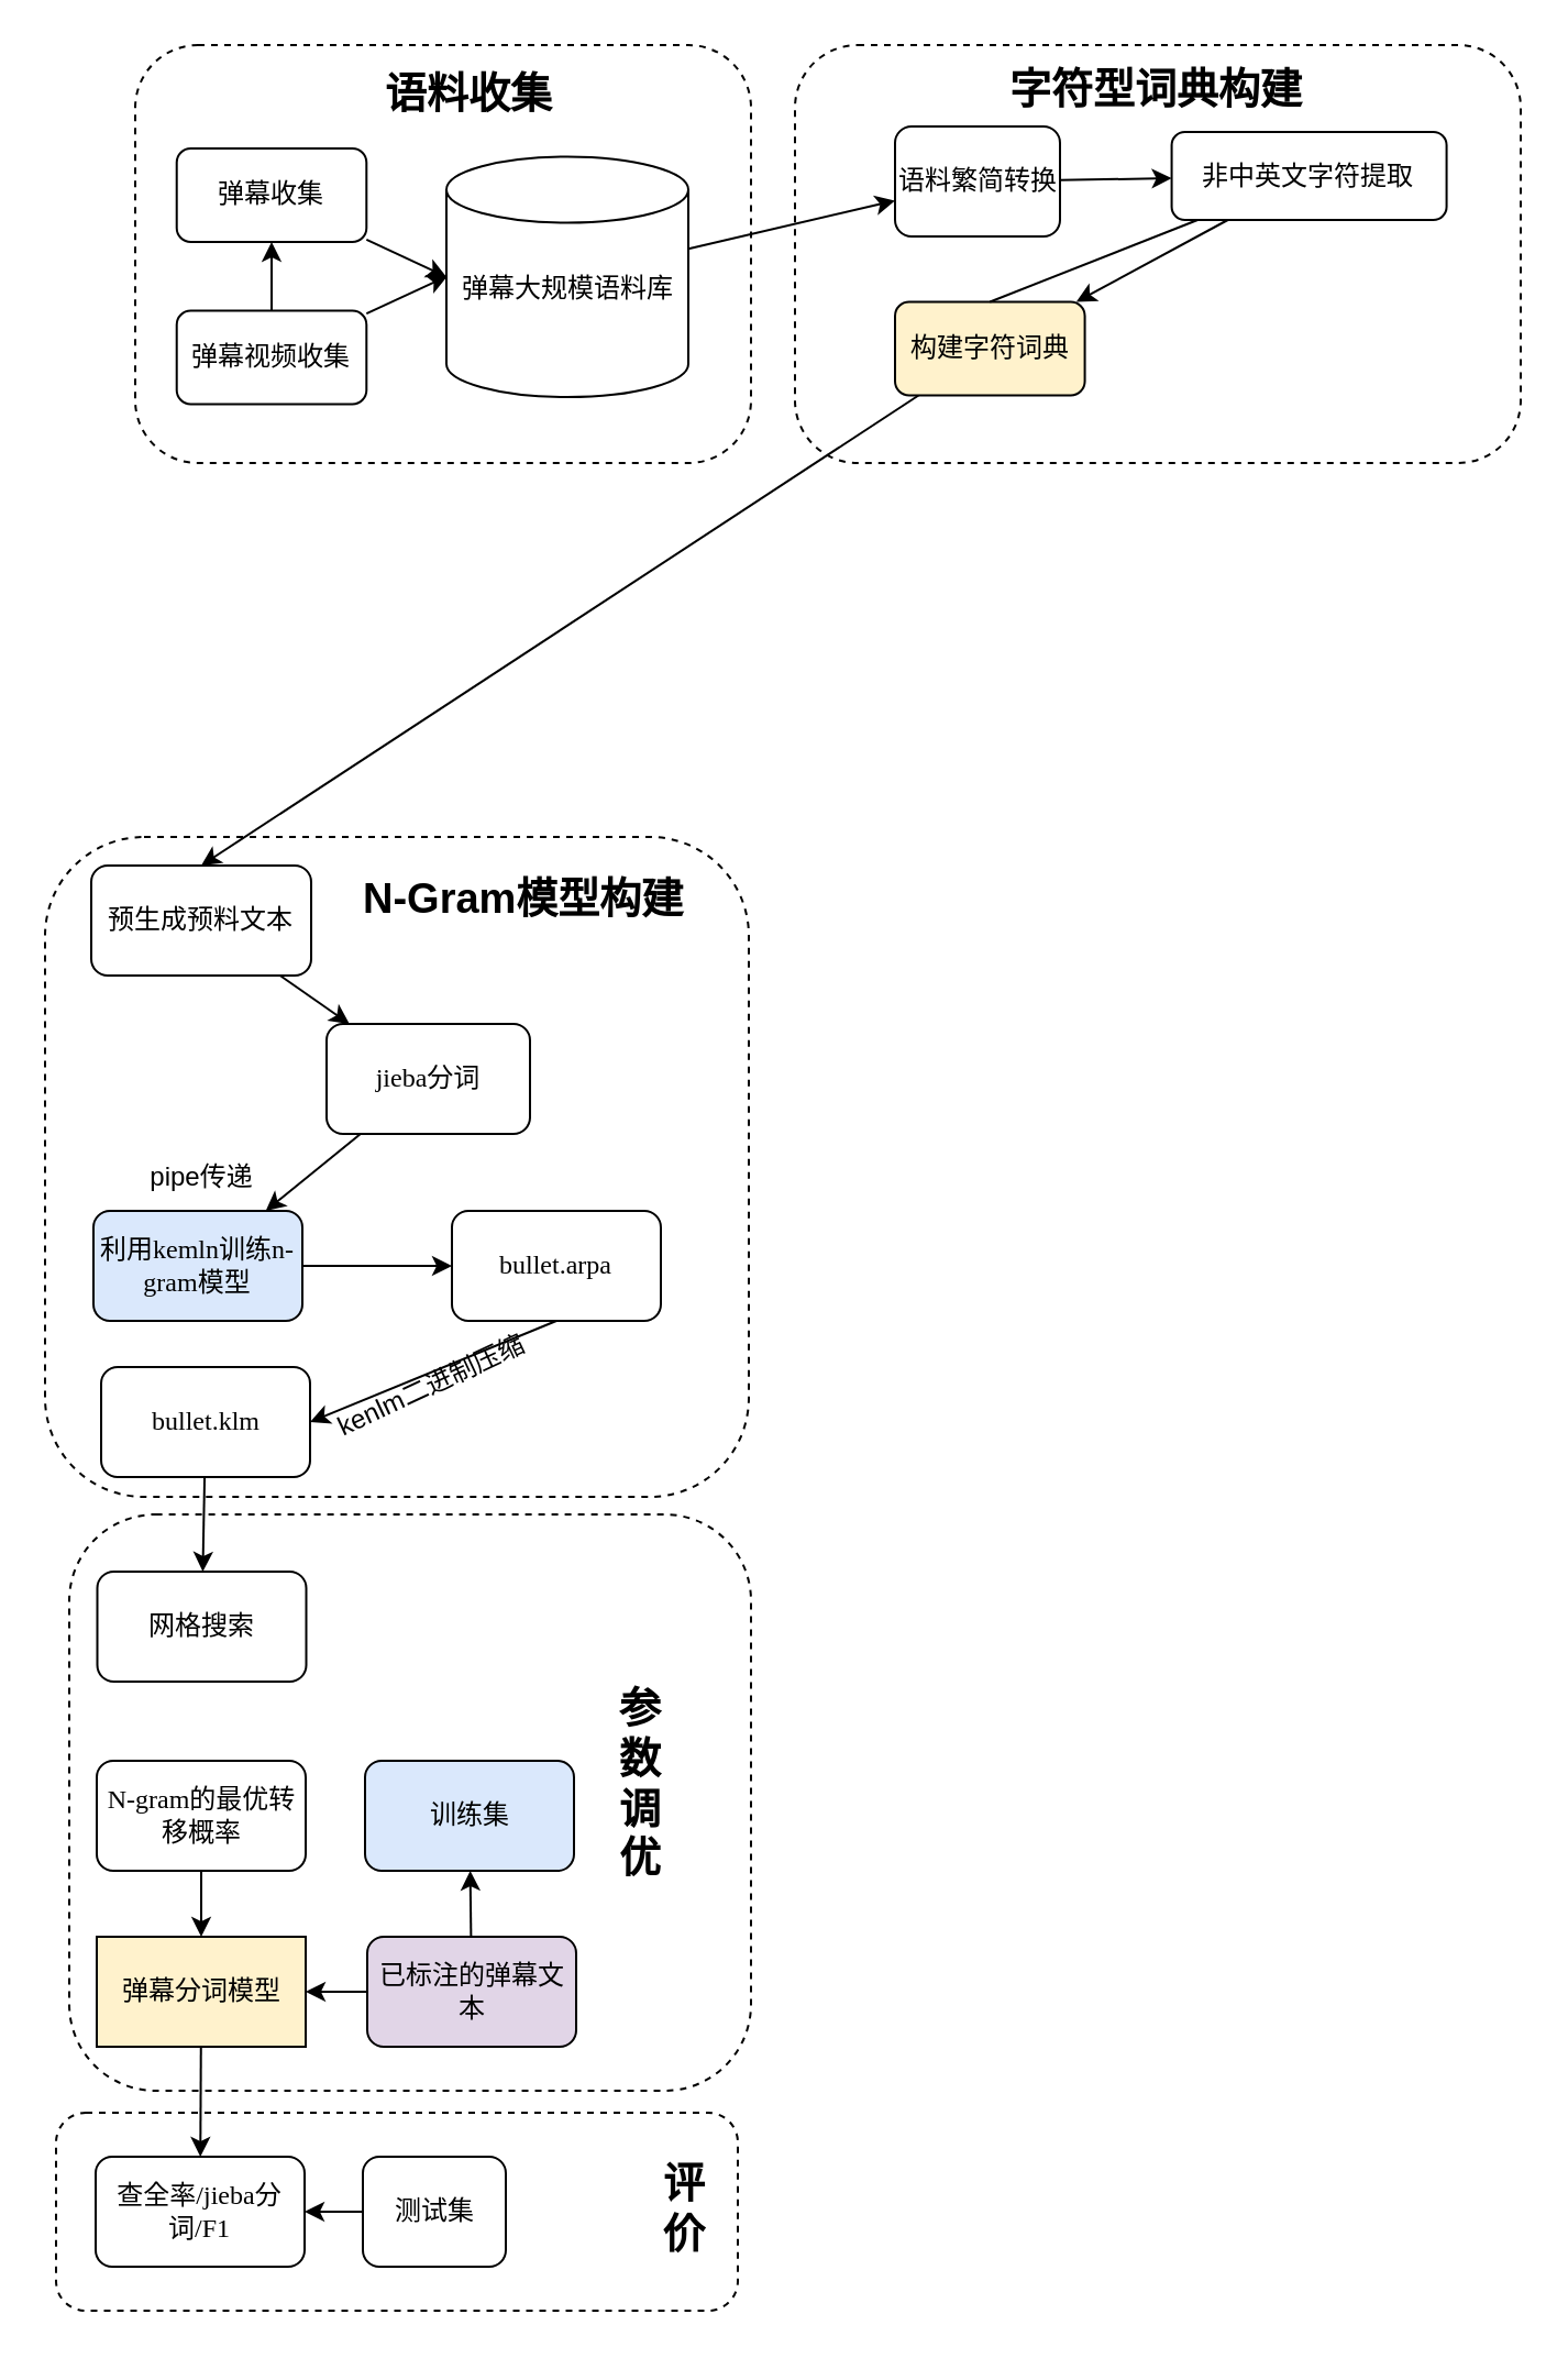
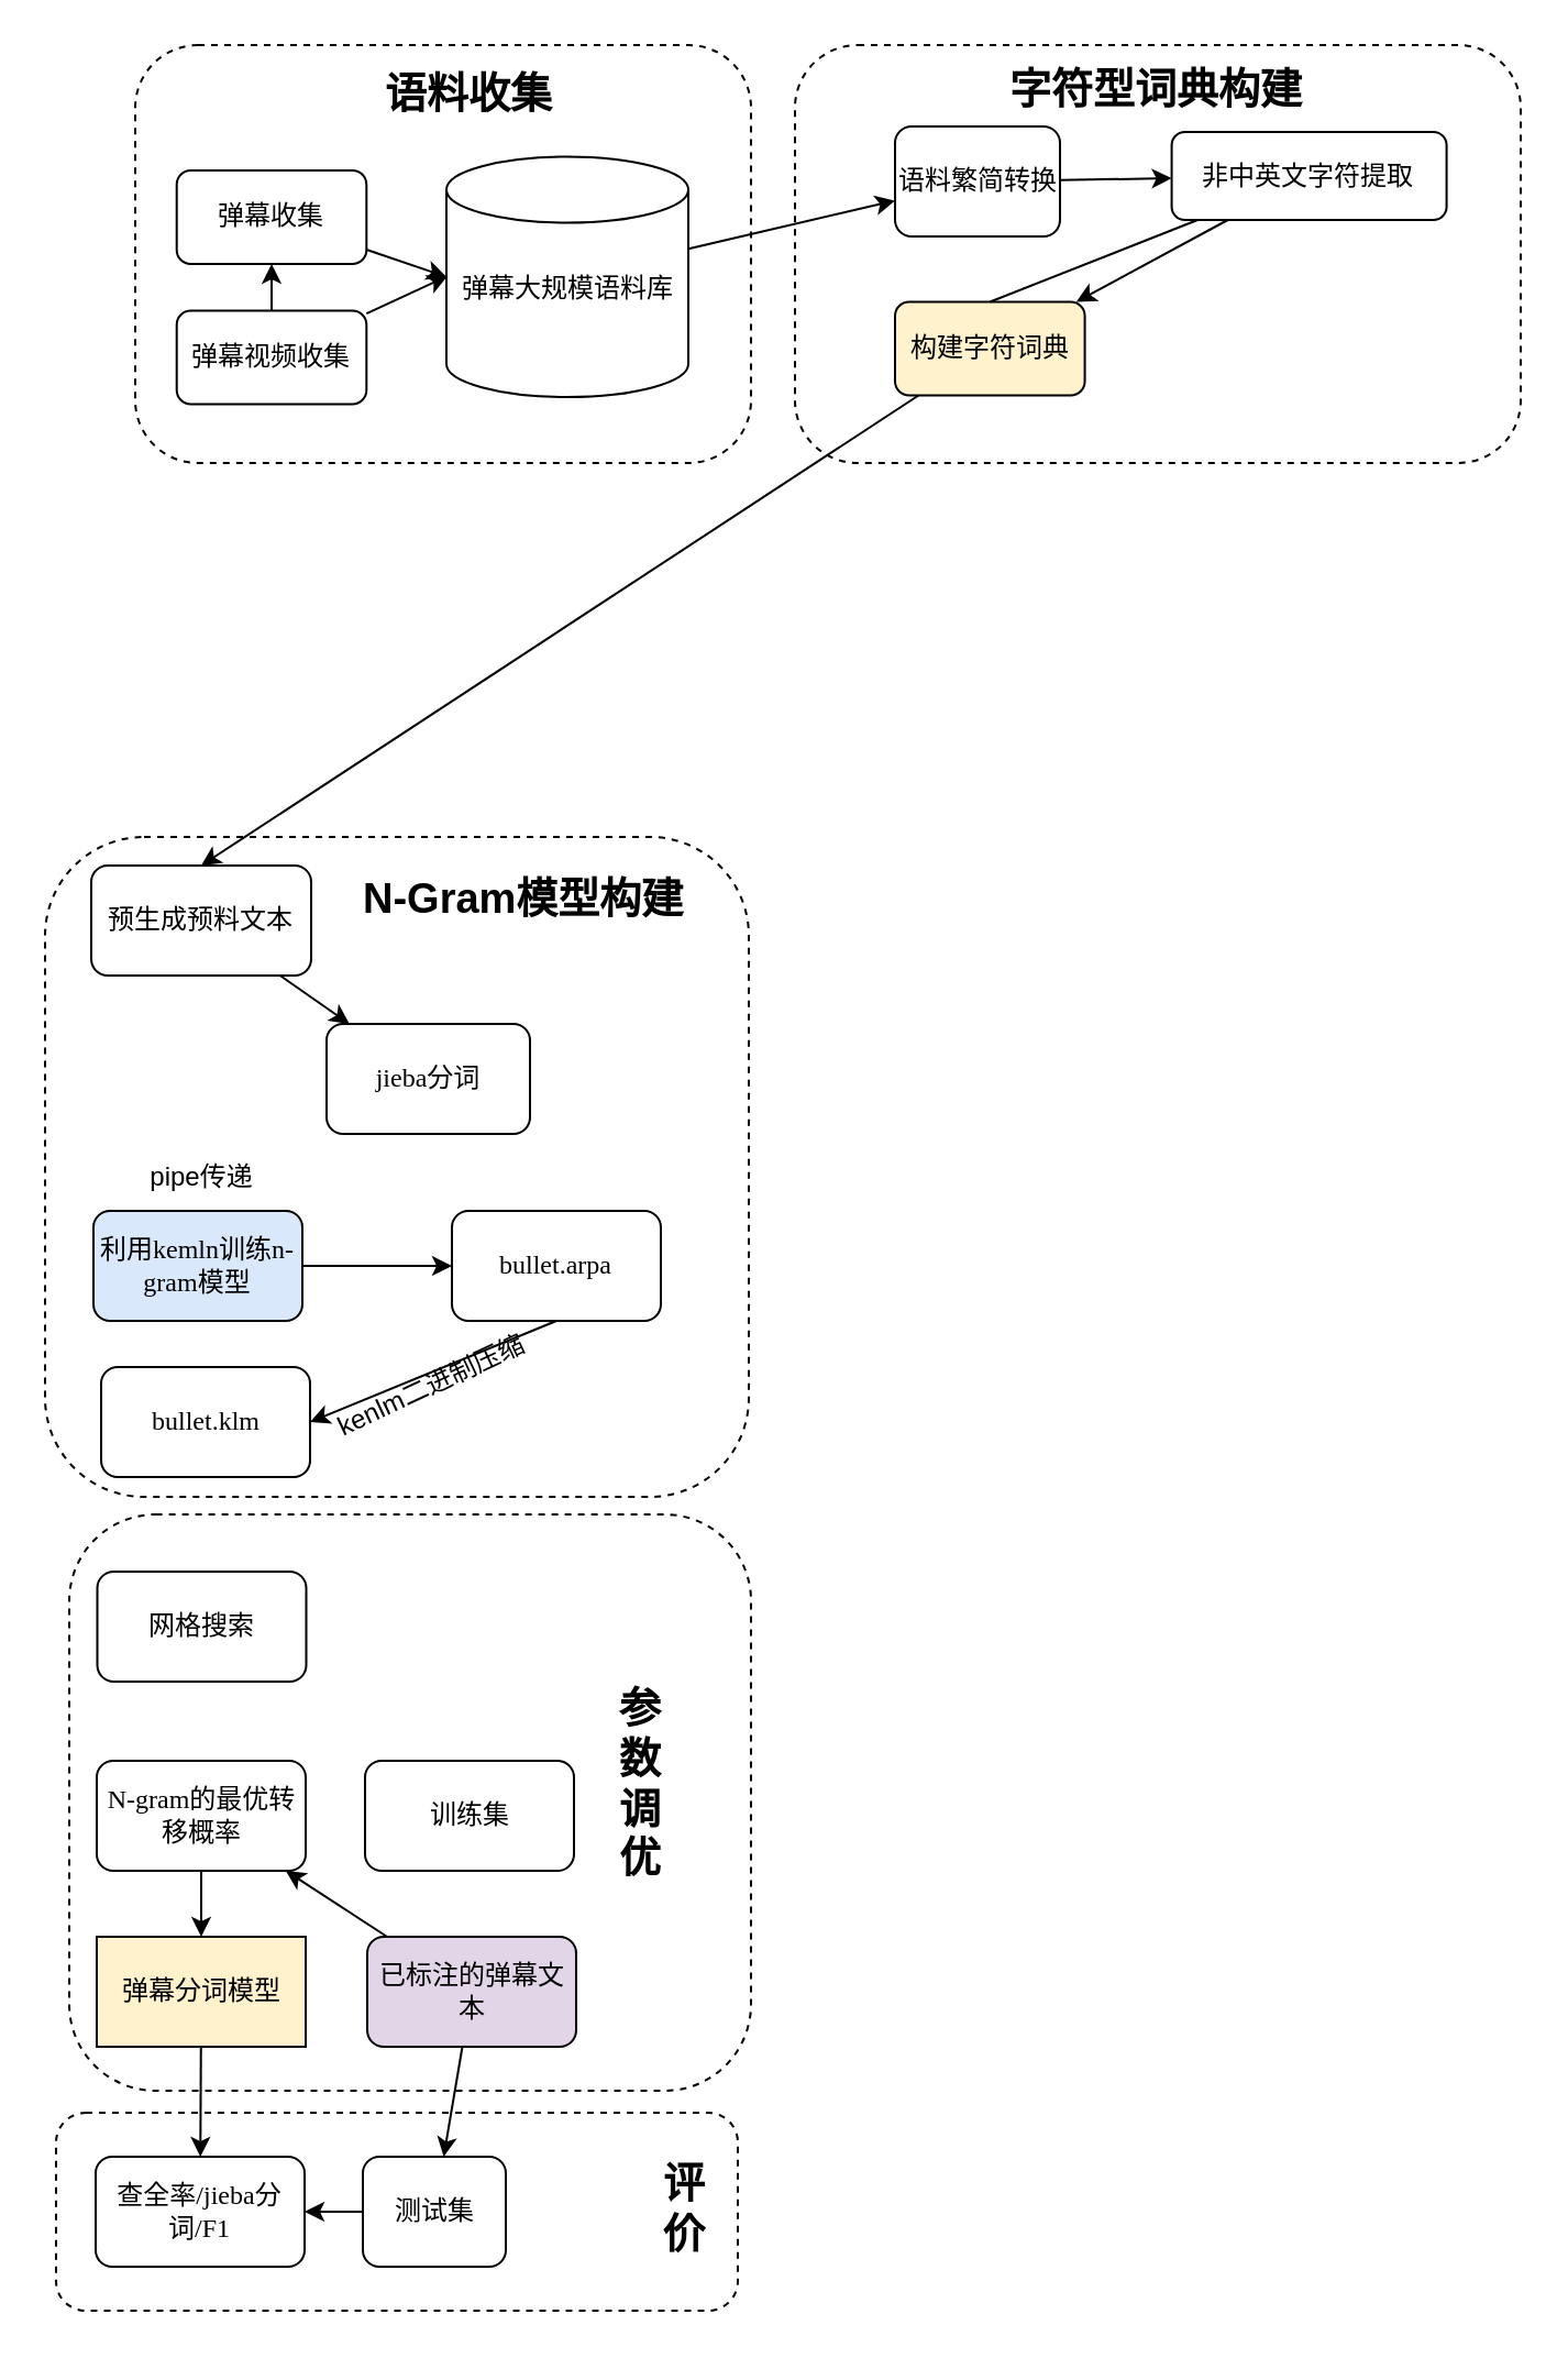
  <mxCell id="0" />
  <mxCell id="1" parent="0" />
  <mxCell id="2" value="" style="rounded=1;whiteSpace=wrap;html=1;fillColor=none;dashed=1;" vertex="1" parent="1"><mxGeometry x="20" y="380" width="320" height="300" as="geometry" /></mxCell>
  <mxCell id="3" value="" style="rounded=1;whiteSpace=wrap;html=1;fillColor=none;dashed=1;" vertex="1" parent="1"><mxGeometry x="361" y="20" width="330" height="190" as="geometry" /></mxCell>
  <mxCell id="4" value="" style="rounded=1;whiteSpace=wrap;html=1;fillColor=none;dashed=1;" vertex="1" parent="1"><mxGeometry x="61" y="20" width="280" height="190" as="geometry" /></mxCell>
  <mxCell id="5" value="" style="rounded=1;whiteSpace=wrap;html=1;fillColor=none;dashed=1;" parent="1" vertex="1"><mxGeometry x="31" y="688" width="310" height="262" as="geometry" /></mxCell>
  <mxCell id="6" value="" style="rounded=0;orthogonalLoop=1;jettySize=auto;html=1;" parent="1" source="7" target="9" edge="1"><mxGeometry relative="1" as="geometry" /></mxCell>
  <mxCell id="7" value="预生成预料文本" style="rounded=1;whiteSpace=wrap;html=1;shadow=0;labelBackgroundColor=none;strokeWidth=1;fontFamily=Verdana;fontSize=12;align=center;" parent="1" vertex="1"><mxGeometry x="41" y="393" width="100" height="50" as="geometry" /></mxCell>
- <mxCell id="8" value="" style="edgeStyle=none;rounded=0;orthogonalLoop=1;jettySize=auto;html=1;" edge="1" parent="1" source="9" target="18"><mxGeometry relative="1" as="geometry" /></mxCell>
  <mxCell id="9" value="jieba分词" style="rounded=1;whiteSpace=wrap;html=1;shadow=0;labelBackgroundColor=none;strokeWidth=1;fontFamily=Verdana;fontSize=12;align=center;" parent="1" vertex="1"><mxGeometry x="148" y="465" width="92.5" height="50" as="geometry" /></mxCell>
  <mxCell id="10" value="&lt;div style=&quot;&quot;&gt;&lt;span&gt;N-Gram模型构建&lt;/span&gt;&lt;/div&gt;" style="text;html=1;strokeColor=none;fillColor=none;align=left;verticalAlign=middle;whiteSpace=wrap;rounded=0;dashed=1;fontStyle=1;fontSize=19;" parent="1" vertex="1"><mxGeometry x="162.5" y="393" width="150" height="32.25" as="geometry" /></mxCell>
  <mxCell id="11" value="参数调优" style="text;html=1;strokeColor=none;fillColor=none;align=center;verticalAlign=middle;whiteSpace=wrap;rounded=0;dashed=1;fontStyle=1;fontSize=19;" parent="1" vertex="1"><mxGeometry x="281" y="764" width="20" height="93" as="geometry" /></mxCell>
  <mxCell id="12" value="" style="edgeStyle=none;rounded=0;orthogonalLoop=1;jettySize=auto;html=1;" edge="1" parent="1" source="13" target="16"><mxGeometry relative="1" as="geometry" /></mxCell>
  <mxCell id="13" value="&lt;div&gt;语料繁简转换&lt;/div&gt;" style="rounded=1;whiteSpace=wrap;html=1;shadow=0;labelBackgroundColor=none;strokeWidth=1;fontFamily=Verdana;fontSize=12;align=center;" vertex="1" parent="1"><mxGeometry x="406.5" y="57" width="75" height="50" as="geometry" /></mxCell>
  <mxCell id="14" value="" style="edgeStyle=none;rounded=0;orthogonalLoop=1;jettySize=auto;html=1;" edge="1" parent="1" source="16" target="48"><mxGeometry relative="1" as="geometry" /></mxCell>
  <mxCell id="15" value="" style="edgeStyle=none;rounded=0;orthogonalLoop=1;jettySize=auto;html=1;entryX=0.5;entryY=0;entryDx=0;entryDy=0;startArrow=none;" edge="1" parent="1" source="48" target="7"><mxGeometry relative="1" as="geometry" /></mxCell>
  <mxCell id="16" value="非中英文字符提取" style="rounded=1;whiteSpace=wrap;html=1;shadow=0;labelBackgroundColor=none;strokeWidth=1;fontFamily=Verdana;fontSize=12;align=center;" vertex="1" parent="1"><mxGeometry x="532.29" y="59.5" width="125" height="40" as="geometry" /></mxCell>
  <mxCell id="17" value="" style="edgeStyle=none;rounded=0;orthogonalLoop=1;jettySize=auto;html=1;" edge="1" parent="1" source="18" target="39"><mxGeometry relative="1" as="geometry" /></mxCell>
  <mxCell id="18" value="利用kemln训练n-gram模型" style="rounded=1;whiteSpace=wrap;html=1;shadow=0;labelBackgroundColor=none;strokeWidth=1;fontFamily=Verdana;fontSize=12;align=center;fillColor=#dae8fc;" vertex="1" parent="1"><mxGeometry x="42" y="550" width="95" height="50" as="geometry" /></mxCell>
  <mxCell id="19" value="pipe传递" style="text;html=1;align=center;verticalAlign=middle;resizable=0;points=[];autosize=1;strokeColor=none;rotation=0;" vertex="1" parent="1"><mxGeometry x="60.5" y="525" width="60" height="20" as="geometry" /></mxCell>
- <mxCell id="20" value="" style="edgeStyle=none;rounded=0;orthogonalLoop=1;jettySize=auto;html=1;" edge="1" parent="1" source="21" target="22"><mxGeometry relative="1" as="geometry" /></mxCell>
  <mxCell id="21" value="bullet.klm" style="rounded=1;whiteSpace=wrap;html=1;shadow=0;labelBackgroundColor=none;strokeWidth=1;fontFamily=Verdana;fontSize=12;align=center;" vertex="1" parent="1"><mxGeometry x="45.5" y="621" width="95" height="50" as="geometry" /></mxCell>
  <mxCell id="22" value="网格搜索" style="rounded=1;whiteSpace=wrap;html=1;shadow=0;labelBackgroundColor=none;strokeWidth=1;fontFamily=Verdana;fontSize=12;align=center;" vertex="1" parent="1"><mxGeometry x="43.75" y="714" width="95" height="50" as="geometry" /></mxCell>
- <mxCell id="23" value="" style="edgeStyle=none;rounded=0;orthogonalLoop=1;jettySize=auto;html=1;" edge="1" parent="1" source="25" target="43"><mxGeometry relative="1" as="geometry" /></mxCell>
- <mxCell id="24" value="" style="edgeStyle=none;rounded=0;orthogonalLoop=1;jettySize=auto;html=1;" edge="1" parent="1" source="25" target="31"><mxGeometry relative="1" as="geometry" /></mxCell>
+ <mxCell id="23" value="" style="edgeStyle=none;rounded=0;orthogonalLoop=1;jettySize=auto;html=1;" edge="1" parent="1" source="25" target="27"><mxGeometry relative="1" as="geometry" /></mxCell>
+ <mxCell id="24" value="" style="edgeStyle=none;rounded=0;orthogonalLoop=1;jettySize=auto;html=1;" edge="1" parent="1" source="25" target="45"><mxGeometry relative="1" as="geometry" /></mxCell>
  <mxCell id="25" value="已标注的弹幕文本" style="rounded=1;whiteSpace=wrap;html=1;shadow=0;labelBackgroundColor=none;strokeWidth=1;fontFamily=Verdana;fontSize=12;align=center;fillColor=#e1d5e7;" vertex="1" parent="1"><mxGeometry x="166.5" y="880" width="95" height="50" as="geometry" /></mxCell>
  <mxCell id="26" value="" style="edgeStyle=none;rounded=0;orthogonalLoop=1;jettySize=auto;html=1;" edge="1" parent="1" source="27" target="31"><mxGeometry relative="1" as="geometry" /></mxCell>
  <mxCell id="27" value="N-gram的最优转移概率" style="rounded=1;whiteSpace=wrap;html=1;shadow=0;labelBackgroundColor=none;strokeWidth=1;fontFamily=Verdana;fontSize=12;align=center;" vertex="1" parent="1"><mxGeometry x="43.5" y="800" width="95" height="50" as="geometry" /></mxCell>
  <mxCell id="28" value="" style="edgeStyle=none;rounded=0;orthogonalLoop=1;jettySize=auto;html=1;" edge="1" parent="1" source="29" target="13"><mxGeometry relative="1" as="geometry" /></mxCell>
  <mxCell id="29" value="&lt;div style=&quot;font-family: &amp;#34;verdana&amp;#34;&quot;&gt;弹幕大规模语料库&lt;/div&gt;&lt;div style=&quot;font-family: &amp;#34;verdana&amp;#34;&quot;&gt;&lt;br&gt;&lt;/div&gt;" style="shape=cylinder3;whiteSpace=wrap;html=1;boundedLbl=1;backgroundOutline=1;size=15;" vertex="1" parent="1"><mxGeometry x="202.5" y="70.75" width="110" height="109.25" as="geometry" /></mxCell>
  <mxCell id="30" value="" style="edgeStyle=none;rounded=0;orthogonalLoop=1;jettySize=auto;html=1;" edge="1" parent="1" source="31" target="46"><mxGeometry relative="1" as="geometry" /></mxCell>
  <mxCell id="31" value="弹幕分词模型" style="rounded=0;whiteSpace=wrap;html=1;shadow=0;labelBackgroundColor=none;strokeWidth=1;fontFamily=Verdana;fontSize=12;align=center;fillColor=#fff2cc;" vertex="1" parent="1"><mxGeometry x="43.5" y="880" width="95" height="50" as="geometry" /></mxCell>
  <mxCell id="32" value="" style="edgeStyle=none;rounded=0;orthogonalLoop=1;jettySize=auto;html=1;" edge="1" parent="1" source="34" target="36"><mxGeometry relative="1" as="geometry" /></mxCell>
  <mxCell id="33" value="" style="edgeStyle=none;rounded=0;orthogonalLoop=1;jettySize=auto;html=1;" edge="1" parent="1" source="34"><mxGeometry relative="1" as="geometry"><mxPoint x="203" y="125" as="targetPoint" /></mxGeometry></mxCell>
  <mxCell id="34" value="弹幕视频收集" style="rounded=1;whiteSpace=wrap;html=1;" vertex="1" parent="1"><mxGeometry x="79.86" y="140.75" width="86.29" height="42.5" as="geometry" /></mxCell>
  <mxCell id="35" value="" style="edgeStyle=none;rounded=0;orthogonalLoop=1;jettySize=auto;html=1;entryX=0;entryY=0.5;entryDx=0;entryDy=0;entryPerimeter=0;" edge="1" parent="1" source="36" target="29"><mxGeometry relative="1" as="geometry" /></mxCell>
- <mxCell id="36" value="弹幕收集" style="rounded=1;whiteSpace=wrap;html=1;" vertex="1" parent="1"><mxGeometry x="79.86" y="67" width="86.29" height="42.5" as="geometry" /></mxCell>
+ <mxCell id="36" value="弹幕收集" style="rounded=1;whiteSpace=wrap;html=1;" vertex="1" parent="1"><mxGeometry x="79.86" y="77" width="86.29" height="42.5" as="geometry" /></mxCell>
  <mxCell id="37" value="语料收集" style="text;html=1;strokeColor=none;fillColor=none;align=center;verticalAlign=middle;whiteSpace=wrap;rounded=0;dashed=1;fontStyle=1;fontSize=19;spacing=9;spacingTop=1;" vertex="1" parent="1"><mxGeometry x="128" y="25" width="170" height="34.5" as="geometry" /></mxCell>
  <mxCell id="38" value="" style="edgeStyle=none;rounded=0;orthogonalLoop=1;jettySize=auto;html=1;entryX=1;entryY=0.5;entryDx=0;entryDy=0;exitX=0.5;exitY=1;exitDx=0;exitDy=0;" edge="1" parent="1" source="39" target="21"><mxGeometry relative="1" as="geometry" /></mxCell>
  <mxCell id="39" value="bullet.arpa" style="rounded=1;whiteSpace=wrap;html=1;shadow=0;labelBackgroundColor=none;strokeWidth=1;fontFamily=Verdana;fontSize=12;align=center;" vertex="1" parent="1"><mxGeometry x="205" y="550" width="95" height="50" as="geometry" /></mxCell>
  <mxCell id="40" value="kenlm二进制压缩" style="text;html=1;strokeColor=none;fillColor=none;align=center;verticalAlign=middle;whiteSpace=wrap;rounded=0;glass=0;rotation=-25;" vertex="1" parent="1"><mxGeometry x="135.5" y="620" width="120" height="20" as="geometry" /></mxCell>
  <mxCell id="41" value="字符型词典构建" style="text;html=1;strokeColor=none;fillColor=none;align=center;verticalAlign=middle;whiteSpace=wrap;rounded=0;dashed=1;fontStyle=1;fontSize=19;" vertex="1" parent="1"><mxGeometry x="425.32" y="30" width="201.35" height="21.12" as="geometry" /></mxCell>
  <mxCell id="42" value="" style="rounded=1;whiteSpace=wrap;html=1;fillColor=none;dashed=1;" vertex="1" parent="1"><mxGeometry x="25" y="960" width="310" height="90" as="geometry" /></mxCell>
- <mxCell id="43" value="训练集" style="rounded=1;whiteSpace=wrap;html=1;shadow=0;labelBackgroundColor=none;strokeWidth=1;fontFamily=Verdana;fontSize=12;align=center;fillColor=#dae8fc;" vertex="1" parent="1"><mxGeometry x="165.5" y="800" width="95" height="50" as="geometry" /></mxCell>
+ <mxCell id="43" value="训练集" style="rounded=1;whiteSpace=wrap;html=1;shadow=0;labelBackgroundColor=none;strokeWidth=1;fontFamily=Verdana;fontSize=12;align=center;" vertex="1" parent="1"><mxGeometry x="165.5" y="800" width="95" height="50" as="geometry" /></mxCell>
  <mxCell id="44" value="" style="edgeStyle=none;rounded=0;orthogonalLoop=1;jettySize=auto;html=1;" edge="1" parent="1" source="45" target="46"><mxGeometry relative="1" as="geometry" /></mxCell>
  <mxCell id="45" value="测试集" style="rounded=1;whiteSpace=wrap;html=1;shadow=0;labelBackgroundColor=none;strokeWidth=1;fontFamily=Verdana;fontSize=12;align=center;" vertex="1" parent="1"><mxGeometry x="164.5" y="980" width="65" height="50" as="geometry" /></mxCell>
  <mxCell id="46" value="查全率/jieba分词/F1" style="rounded=1;whiteSpace=wrap;html=1;shadow=0;labelBackgroundColor=none;strokeWidth=1;fontFamily=Verdana;fontSize=12;align=center;" vertex="1" parent="1"><mxGeometry x="43" y="980" width="95" height="50" as="geometry" /></mxCell>
  <mxCell id="47" value="评价" style="text;html=1;strokeColor=none;fillColor=none;align=center;verticalAlign=middle;whiteSpace=wrap;rounded=0;dashed=1;fontStyle=1;fontSize=19;" vertex="1" parent="1"><mxGeometry x="301" y="957" width="20" height="93" as="geometry" /></mxCell>
  <mxCell id="48" value="构建字符词典" style="rounded=1;whiteSpace=wrap;html=1;fillColor=#fff2cc;" vertex="1" parent="1"><mxGeometry x="406.5" y="136.75" width="86.29" height="42.5" as="geometry" /></mxCell>
  <mxCell id="49" value="" style="edgeStyle=none;rounded=0;orthogonalLoop=1;jettySize=auto;html=1;entryX=0.5;entryY=0;entryDx=0;entryDy=0;endArrow=none;" edge="1" parent="1" source="16" target="48"><mxGeometry relative="1" as="geometry"><mxPoint x="535.585" y="109.5" as="sourcePoint" /><mxPoint x="91" y="393" as="targetPoint" /></mxGeometry></mxCell>
